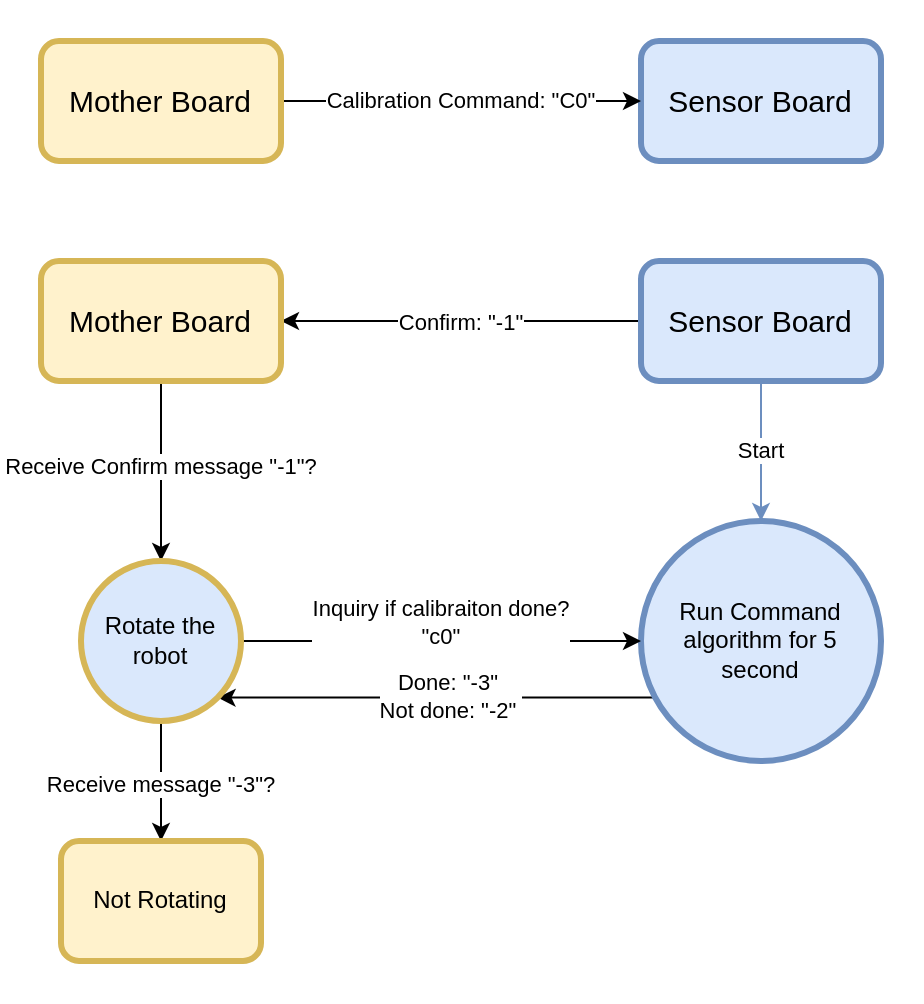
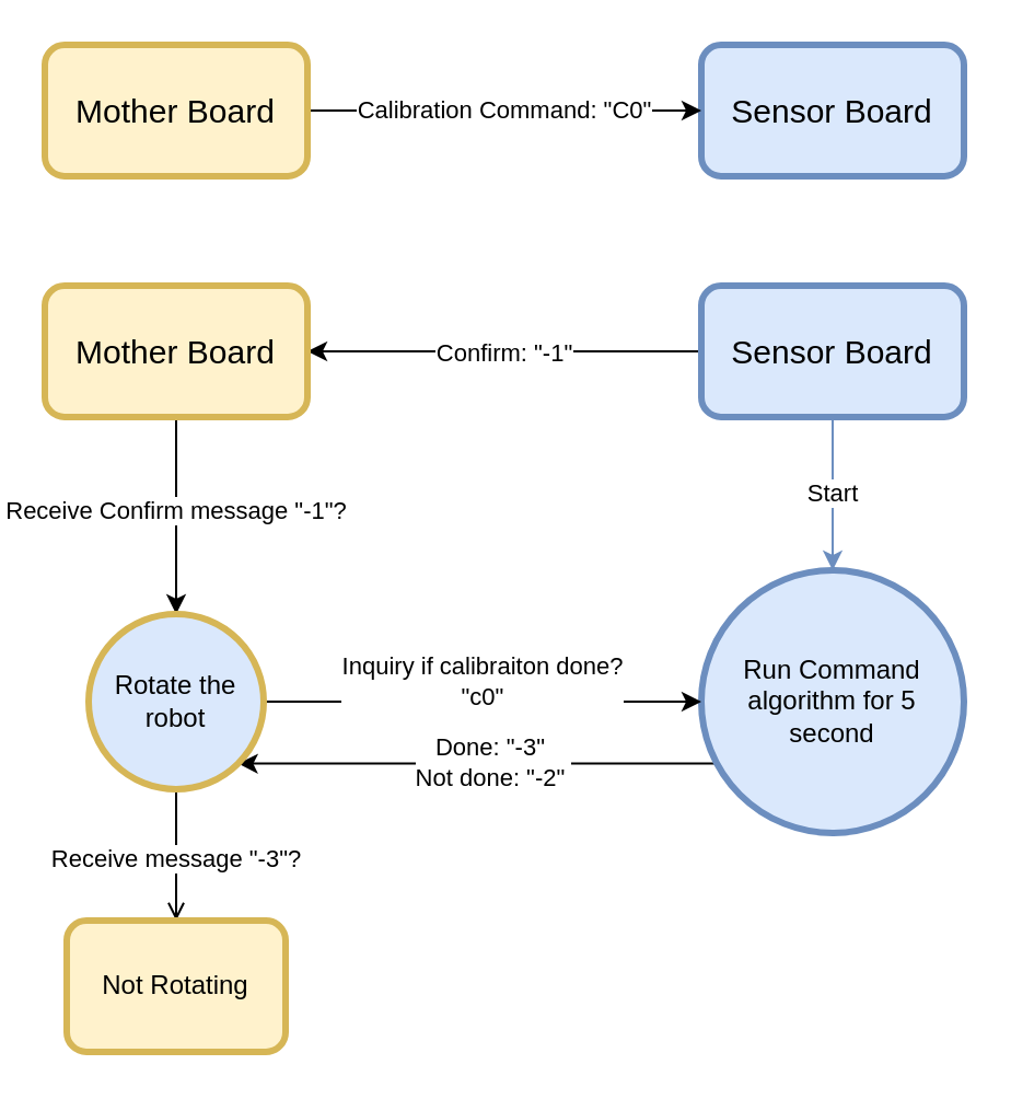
  <mxCell id="0" />
  <mxCell id="1" parent="0" />
  <mxCell id="2" value="&lt;font style=&quot;font-size: 15px;&quot;&gt;Sensor Board&lt;/font&gt;" style="rounded=1;whiteSpace=wrap;html=1;fillColor=#dae8fc;strokeColor=#6c8ebf;strokeWidth=3;" vertex="1" parent="1"><mxGeometry x="320" y="20" width="120" height="60" as="geometry" /></mxCell>
  <mxCell id="3" style="edgeStyle=orthogonalEdgeStyle;rounded=0;orthogonalLoop=1;jettySize=auto;html=1;entryX=0;entryY=0.5;entryDx=0;entryDy=0;" edge="1" parent="1" source="5" target="2"><mxGeometry relative="1" as="geometry" /></mxCell>
  <mxCell id="4" value="Calibration Command: &quot;C0&quot;" style="edgeLabel;html=1;align=center;verticalAlign=middle;resizable=0;points=[];" connectable="0" vertex="1" parent="3"><mxGeometry x="-0.015" y="1" relative="1" as="geometry"><mxPoint as="offset" /></mxGeometry></mxCell>
  <mxCell id="5" value="&lt;font style=&quot;font-size: 15px;&quot;&gt;Mother Board&lt;/font&gt;" style="rounded=1;whiteSpace=wrap;html=1;fillColor=#fff2cc;strokeColor=#d6b656;strokeWidth=3;" vertex="1" parent="1"><mxGeometry x="20" y="20" width="120" height="60" as="geometry" /></mxCell>
  <mxCell id="6" style="edgeStyle=orthogonalEdgeStyle;rounded=0;orthogonalLoop=1;jettySize=auto;html=1;entryX=1;entryY=0.5;entryDx=0;entryDy=0;" edge="1" parent="1" source="9" target="12"><mxGeometry relative="1" as="geometry" /></mxCell>
  <mxCell id="7" value="Confirm: &quot;-1&quot;" style="edgeLabel;html=1;align=center;verticalAlign=middle;resizable=0;points=[];" connectable="0" vertex="1" parent="6"><mxGeometry x="0.006" relative="1" as="geometry"><mxPoint as="offset" /></mxGeometry></mxCell>
  <mxCell id="8" value="Start" style="edgeStyle=orthogonalEdgeStyle;rounded=0;orthogonalLoop=1;jettySize=auto;html=1;fillColor=#dae8fc;strokeColor=#6c8ebf;" edge="1" parent="1" source="9" target="15"><mxGeometry relative="1" as="geometry" /></mxCell>
  <mxCell id="9" value="&lt;font style=&quot;font-size: 15px;&quot;&gt;Sensor Board&lt;/font&gt;" style="rounded=1;whiteSpace=wrap;html=1;fillColor=#dae8fc;strokeColor=#6c8ebf;strokeWidth=3;" vertex="1" parent="1"><mxGeometry x="320" y="130" width="120" height="60" as="geometry" /></mxCell>
  <mxCell id="10" value="" style="edgeStyle=orthogonalEdgeStyle;rounded=0;orthogonalLoop=1;jettySize=auto;html=1;" edge="1" parent="1" source="12" target="20"><mxGeometry relative="1" as="geometry" /></mxCell>
  <mxCell id="11" value="Receive Confirm message &quot;-1&quot;?" style="edgeLabel;html=1;align=center;verticalAlign=middle;resizable=0;points=[];" connectable="0" vertex="1" parent="10"><mxGeometry x="-0.069" y="-1" relative="1" as="geometry"><mxPoint as="offset" /></mxGeometry></mxCell>
  <mxCell id="12" value="&lt;font style=&quot;font-size: 15px;&quot;&gt;Mother Board&lt;/font&gt;" style="rounded=1;whiteSpace=wrap;html=1;fillColor=#fff2cc;strokeColor=#d6b656;strokeWidth=3;" vertex="1" parent="1"><mxGeometry x="20" y="130" width="120" height="60" as="geometry" /></mxCell>
  <mxCell id="13" style="edgeStyle=orthogonalEdgeStyle;rounded=0;orthogonalLoop=1;jettySize=auto;html=1;entryX=1;entryY=1;entryDx=0;entryDy=0;" edge="1" parent="1" source="15" target="20"><mxGeometry relative="1" as="geometry"><Array as="points"><mxPoint x="110" y="348" /></Array></mxGeometry></mxCell>
  <mxCell id="14" value="Done: &quot;-3&quot;&amp;nbsp;&lt;br style=&quot;border-color: var(--border-color);&quot;&gt;Not done: &quot;-2&quot;&amp;nbsp;" style="edgeLabel;html=1;align=center;verticalAlign=middle;resizable=0;points=[];" connectable="0" vertex="1" parent="13"><mxGeometry x="-0.054" y="-1" relative="1" as="geometry"><mxPoint as="offset" /></mxGeometry></mxCell>
  <mxCell id="15" value="Run Command algorithm for 5 second" style="ellipse;whiteSpace=wrap;html=1;fillColor=#dae8fc;strokeColor=#6c8ebf;rounded=1;strokeWidth=3;" vertex="1" parent="1"><mxGeometry x="320" y="260" width="120" height="120" as="geometry" /></mxCell>
  <mxCell id="16" style="edgeStyle=orthogonalEdgeStyle;rounded=0;orthogonalLoop=1;jettySize=auto;html=1;entryX=0;entryY=0.5;entryDx=0;entryDy=0;" edge="1" parent="1" source="20" target="15"><mxGeometry relative="1" as="geometry"><Array as="points"><mxPoint x="300" y="320" /><mxPoint x="300" y="320" /></Array></mxGeometry></mxCell>
  <mxCell id="17" value="Inquiry if calibraiton done?&lt;br style=&quot;border-color: var(--border-color);&quot;&gt;&quot;c0&quot;" style="edgeLabel;html=1;align=center;verticalAlign=middle;resizable=0;points=[];" connectable="0" vertex="1" parent="16"><mxGeometry x="-0.009" relative="1" as="geometry"><mxPoint y="-10" as="offset" /></mxGeometry></mxCell>
- <mxCell id="18" value="" style="edgeStyle=orthogonalEdgeStyle;rounded=0;orthogonalLoop=1;jettySize=auto;html=1;" edge="1" parent="1" source="20" target="21"><mxGeometry relative="1" as="geometry" /></mxCell>
+ <mxCell id="18" value="" style="edgeStyle=orthogonalEdgeStyle;rounded=0;orthogonalLoop=1;jettySize=auto;html=1;endArrow=open;" edge="1" parent="1" source="20" target="21"><mxGeometry relative="1" as="geometry" /></mxCell>
  <mxCell id="19" value="Receive message &quot;-3&quot;?" style="edgeLabel;html=1;align=center;verticalAlign=middle;resizable=0;points=[];" connectable="0" vertex="1" parent="18"><mxGeometry x="0.022" y="-1" relative="1" as="geometry"><mxPoint as="offset" /></mxGeometry></mxCell>
  <mxCell id="20" value="Rotate the robot" style="ellipse;whiteSpace=wrap;html=1;fillColor=#dae8fc;strokeColor=#d6b656;rounded=1;strokeWidth=3;" vertex="1" parent="1"><mxGeometry x="40" y="280" width="80" height="80" as="geometry" /></mxCell>
  <mxCell id="21" value="Not Rotating" style="rounded=1;whiteSpace=wrap;html=1;fillColor=#fff2cc;strokeColor=#d6b656;strokeWidth=3;" vertex="1" parent="1"><mxGeometry x="30" y="420" width="100" height="60" as="geometry" /></mxCell>
